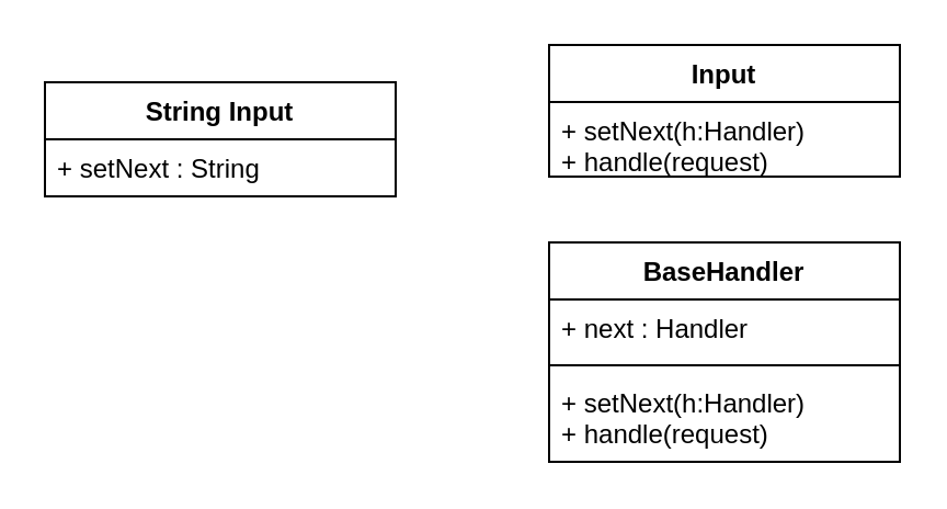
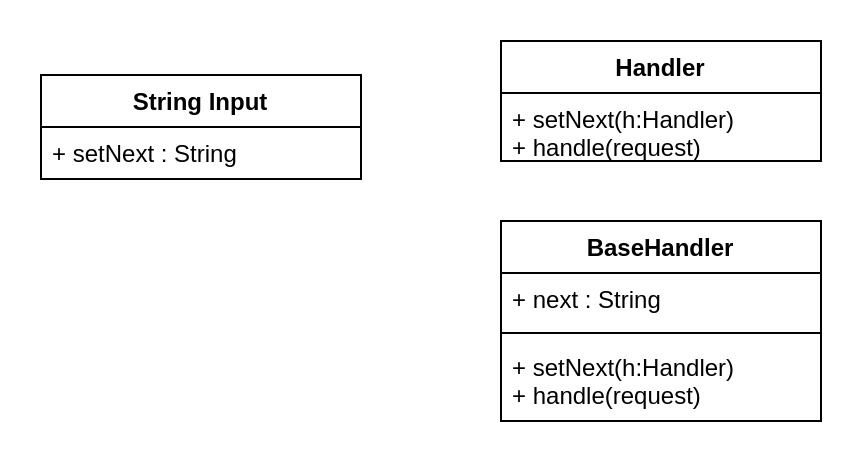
  <mxCell id="0" />
  <mxCell id="1" parent="0" />
  <mxCell id="2" value="String Input" style="swimlane;fontStyle=1;align=center;verticalAlign=top;childLayout=stackLayout;horizontal=1;startSize=26;horizontalStack=0;resizeParent=1;resizeParentMax=0;resizeLast=0;collapsible=1;marginBottom=0;" vertex="1" parent="1"><mxGeometry x="20" y="37" width="160" height="52" as="geometry" /></mxCell>
  <mxCell id="3" value="+ setNext : String" style="text;strokeColor=none;fillColor=none;align=left;verticalAlign=top;spacingLeft=4;spacingRight=4;overflow=hidden;rotatable=0;points=[[0,0.5],[1,0.5]];portConstraint=eastwest;" vertex="1" parent="2"><mxGeometry y="26" width="160" height="26" as="geometry" /></mxCell>
- <mxCell id="4" value="Input" style="swimlane;fontStyle=1;align=center;verticalAlign=top;childLayout=stackLayout;horizontal=1;startSize=26;horizontalStack=0;resizeParent=1;resizeParentMax=0;resizeLast=0;collapsible=1;marginBottom=0;" vertex="1" parent="1"><mxGeometry x="250" y="20" width="160" height="60" as="geometry" /></mxCell>
+ <mxCell id="4" value="Handler" style="swimlane;fontStyle=1;align=center;verticalAlign=top;childLayout=stackLayout;horizontal=1;startSize=26;horizontalStack=0;resizeParent=1;resizeParentMax=0;resizeLast=0;collapsible=1;marginBottom=0;" vertex="1" parent="1"><mxGeometry x="250" y="20" width="160" height="60" as="geometry" /></mxCell>
  <mxCell id="5" value="+ setNext(h:Handler)&#10;+ handle(request)" style="text;strokeColor=none;fillColor=none;align=left;verticalAlign=top;spacingLeft=4;spacingRight=4;overflow=hidden;rotatable=0;points=[[0,0.5],[1,0.5]];portConstraint=eastwest;" vertex="1" parent="4"><mxGeometry y="26" width="160" height="34" as="geometry" /></mxCell>
  <mxCell id="6" value="BaseHandler" style="swimlane;fontStyle=1;align=center;verticalAlign=top;childLayout=stackLayout;horizontal=1;startSize=26;horizontalStack=0;resizeParent=1;resizeParentMax=0;resizeLast=0;collapsible=1;marginBottom=0;" vertex="1" parent="1"><mxGeometry x="250" y="110" width="160" height="100" as="geometry" /></mxCell>
- <mxCell id="7" value="+ next : Handler" style="text;strokeColor=none;fillColor=none;align=left;verticalAlign=top;spacingLeft=4;spacingRight=4;overflow=hidden;rotatable=0;points=[[0,0.5],[1,0.5]];portConstraint=eastwest;" vertex="1" parent="6"><mxGeometry y="26" width="160" height="26" as="geometry" /></mxCell>
+ <mxCell id="7" value="+ next : String" style="text;strokeColor=none;fillColor=none;align=left;verticalAlign=top;spacingLeft=4;spacingRight=4;overflow=hidden;rotatable=0;points=[[0,0.5],[1,0.5]];portConstraint=eastwest;" vertex="1" parent="6"><mxGeometry y="26" width="160" height="26" as="geometry" /></mxCell>
  <mxCell id="8" value="" style="line;strokeWidth=1;fillColor=none;align=left;verticalAlign=middle;spacingTop=-1;spacingLeft=3;spacingRight=3;rotatable=0;labelPosition=right;points=[];portConstraint=eastwest;strokeColor=inherit;" vertex="1" parent="6"><mxGeometry y="52" width="160" height="8" as="geometry" /></mxCell>
  <mxCell id="9" value="+ setNext(h:Handler)&#10;+ handle(request)" style="text;strokeColor=none;fillColor=none;align=left;verticalAlign=top;spacingLeft=4;spacingRight=4;overflow=hidden;rotatable=0;points=[[0,0.5],[1,0.5]];portConstraint=eastwest;" vertex="1" parent="6"><mxGeometry y="60" width="160" height="40" as="geometry" /></mxCell>
